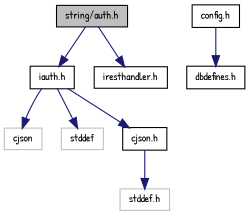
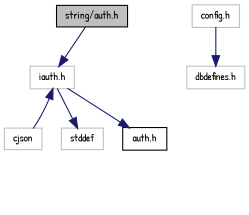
  digraph {
    fontname="Patrick Hand"
    node [color=black fillcolor=white fontname="Patrick Hand" fontsize=10 shape=record style=filled]
    edge [color=midnightblue fontname="Patrick Hand" fontsize=10 labelfontname=Helvetica labelfontsize=10 style=solid]
    n1 [fillcolor=grey75 fontcolor=black height=0.2 label="string/auth.h" width=0.4]
-   n2 [height=0.2 label="iauth.h" width=0.4]
-   n3 [height=0.2 label="iresthandler.h" width=0.4]
+   n2 [color=grey75 height=0.2 label="iauth.h" width=0.4]
    n4 [color=grey75 height=0.2 label=cjson width=0.4]
    n5 [color=grey75 height=0.2 label=stddef width=0.4]
-   n6 [height=0.2 label="cjson.h" width=0.4]
-   n7 [height=0.2 label="config.h" width=0.4]
-   n8 [height=0.2 label="dbdefines.h" width=0.4]
-   n9 [color=grey75 height=0.2 label="stddef.h" width=0.4]
+   n6 [height=0.2 label="auth.h" width=0.4]
+   n7 [color=grey75 height=0.2 label="config.h" width=0.4]
+   n8 [color=grey75 height=0.2 label="dbdefines.h" width=0.4]
    n1 -> n2
-   n1 -> n3
-   n2 -> n4
+   n4 -> n2
    n2 -> n5
    n2 -> n6
-   n6 -> n9
    n7 -> n8
  }
